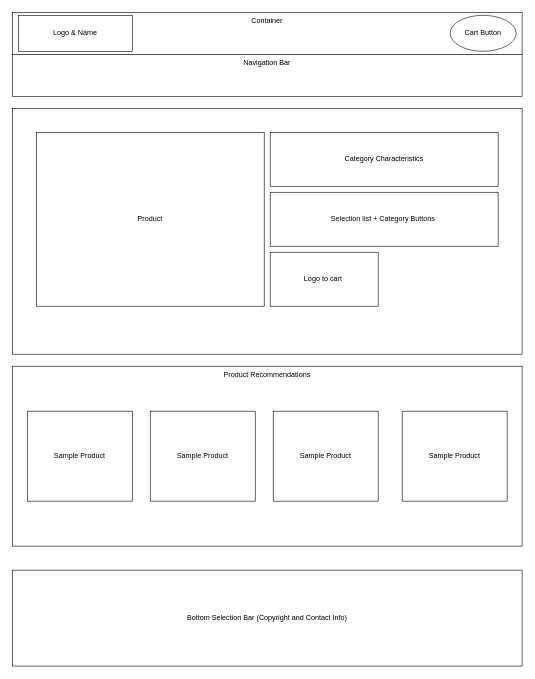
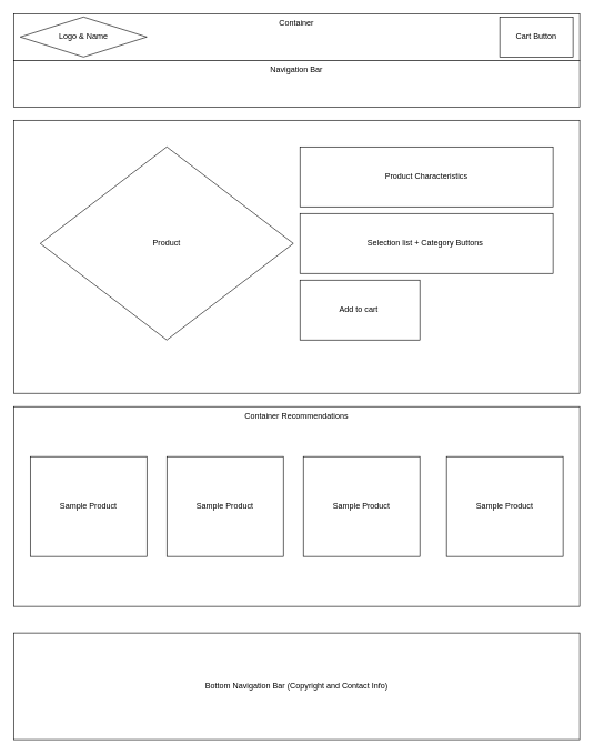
  <mxCell id="0" />
  <mxCell id="1" parent="0" />
  <mxCell id="2" value="Container" style="rounded=0;whiteSpace=wrap;html=1;horizontal=1;verticalAlign=top;" parent="1" vertex="1"><mxGeometry width="850" height="70" as="geometry" x="20" y="20" /></mxCell>
- <mxCell id="3" value="Logo &amp;amp; Name" style="rounded=0;whiteSpace=wrap;html=1;" parent="1" vertex="1"><mxGeometry x="30" y="25" width="190" height="60" as="geometry" /></mxCell>
- <mxCell id="4" value="Cart Button" style="ellipse;whiteSpace=wrap;html=1;" parent="1" vertex="1"><mxGeometry x="750" y="25" width="110" height="60" as="geometry" /></mxCell>
+ <mxCell id="3" value="Logo &amp;amp; Name" style="rhombus;whiteSpace=wrap;html=1;" parent="1" vertex="1"><mxGeometry x="30" y="25" width="190" height="60" as="geometry" /></mxCell>
+ <mxCell id="4" value="Cart Button" style="rounded=0;whiteSpace=wrap;html=1;" parent="1" vertex="1"><mxGeometry x="750" y="25" width="110" height="60" as="geometry" /></mxCell>
  <mxCell id="5" value="Navigation Bar" style="rounded=0;whiteSpace=wrap;html=1;verticalAlign=top;" parent="1" vertex="1"><mxGeometry y="90" width="850" height="70" as="geometry" x="20" /></mxCell>
  <mxCell id="6" value="" style="rounded=0;whiteSpace=wrap;html=1;" vertex="1" parent="1"><mxGeometry y="180" width="850" height="410" as="geometry" x="20" /></mxCell>
- <mxCell id="7" value="Product Recommendations" style="rounded=0;whiteSpace=wrap;html=1;verticalAlign=top;" vertex="1" parent="1"><mxGeometry y="610" width="850" height="300" as="geometry" x="20" /></mxCell>
+ <mxCell id="7" value="Container Recommendations" style="rounded=0;whiteSpace=wrap;html=1;verticalAlign=top;" vertex="1" parent="1"><mxGeometry y="610" width="850" height="300" as="geometry" x="20" /></mxCell>
  <mxCell id="8" value="Sample Product" style="rounded=0;whiteSpace=wrap;html=1;" vertex="1" parent="1"><mxGeometry x="45" y="685" width="175" height="150" as="geometry" /></mxCell>
  <mxCell id="9" value="Sample Product" style="rounded=0;whiteSpace=wrap;html=1;" vertex="1" parent="1"><mxGeometry x="250" y="685" width="175" height="150" as="geometry" /></mxCell>
  <mxCell id="10" value="Sample Product" style="rounded=0;whiteSpace=wrap;html=1;" vertex="1" parent="1"><mxGeometry x="455" y="685" width="175" height="150" as="geometry" /></mxCell>
  <mxCell id="11" value="Sample Product" style="rounded=0;whiteSpace=wrap;html=1;" vertex="1" parent="1"><mxGeometry x="670" y="685" width="175" height="150" as="geometry" /></mxCell>
- <mxCell id="12" value="Product" style="rounded=0;whiteSpace=wrap;html=1;" vertex="1" parent="1"><mxGeometry x="60" y="220" width="380" height="290" as="geometry" /></mxCell>
- <mxCell id="13" value="Category Characteristics" style="rounded=0;whiteSpace=wrap;html=1;" vertex="1" parent="1"><mxGeometry x="450" y="220" width="380" height="90" as="geometry" /></mxCell>
+ <mxCell id="12" value="Product" style="rhombus;whiteSpace=wrap;html=1;" vertex="1" parent="1"><mxGeometry x="60" y="220" width="380" height="290" as="geometry" /></mxCell>
+ <mxCell id="13" value="Product Characteristics" style="rounded=0;whiteSpace=wrap;html=1;" vertex="1" parent="1"><mxGeometry x="450" y="220" width="380" height="90" as="geometry" /></mxCell>
  <mxCell id="14" value="Selection list + Category Buttons&amp;nbsp;" style="rounded=0;whiteSpace=wrap;html=1;" vertex="1" parent="1"><mxGeometry x="450" y="320" width="380" height="90" as="geometry" /></mxCell>
- <mxCell id="15" value="Bottom Selection Bar (Copyright and Contact Info)" style="rounded=0;whiteSpace=wrap;html=1;" vertex="1" parent="1"><mxGeometry y="950" width="850" height="160" as="geometry" x="20" /></mxCell>
- <mxCell id="16" value="Logo to cart&amp;nbsp;" style="rounded=0;whiteSpace=wrap;html=1;" vertex="1" parent="1"><mxGeometry x="450" y="420" width="180" height="90" as="geometry" /></mxCell>
+ <mxCell id="15" value="Bottom Navigation Bar (Copyright and Contact Info)" style="rounded=0;whiteSpace=wrap;html=1;" vertex="1" parent="1"><mxGeometry y="950" width="850" height="160" as="geometry" x="20" /></mxCell>
+ <mxCell id="16" value="Add to cart&amp;nbsp;" style="rounded=0;whiteSpace=wrap;html=1;" vertex="1" parent="1"><mxGeometry x="450" y="420" width="180" height="90" as="geometry" /></mxCell>
